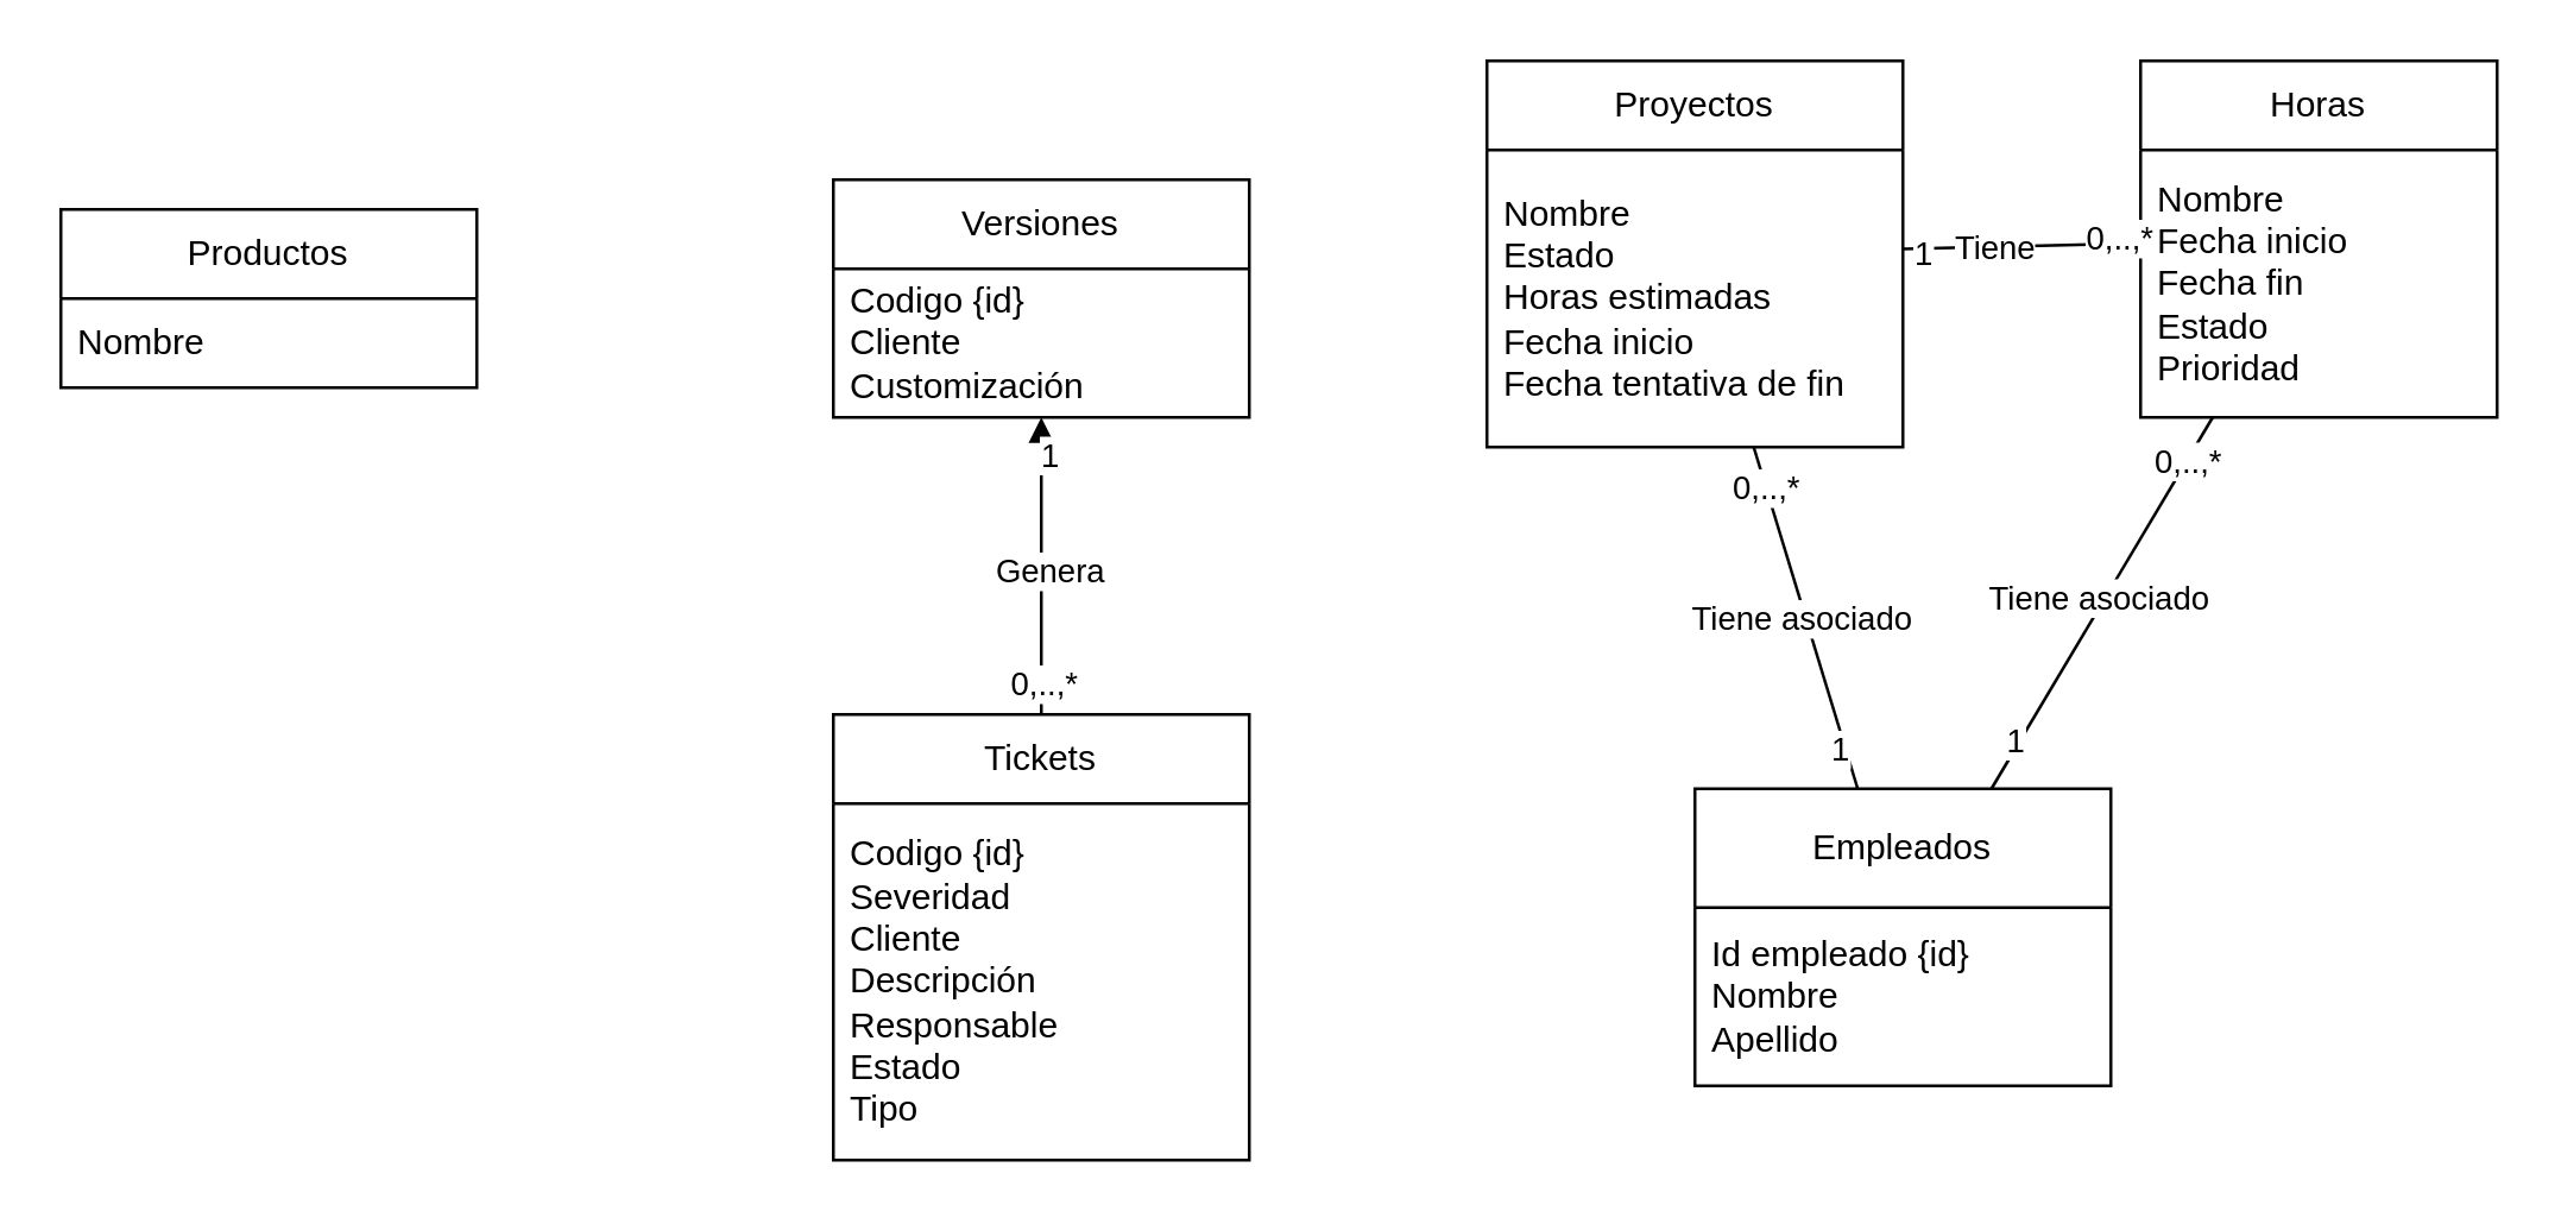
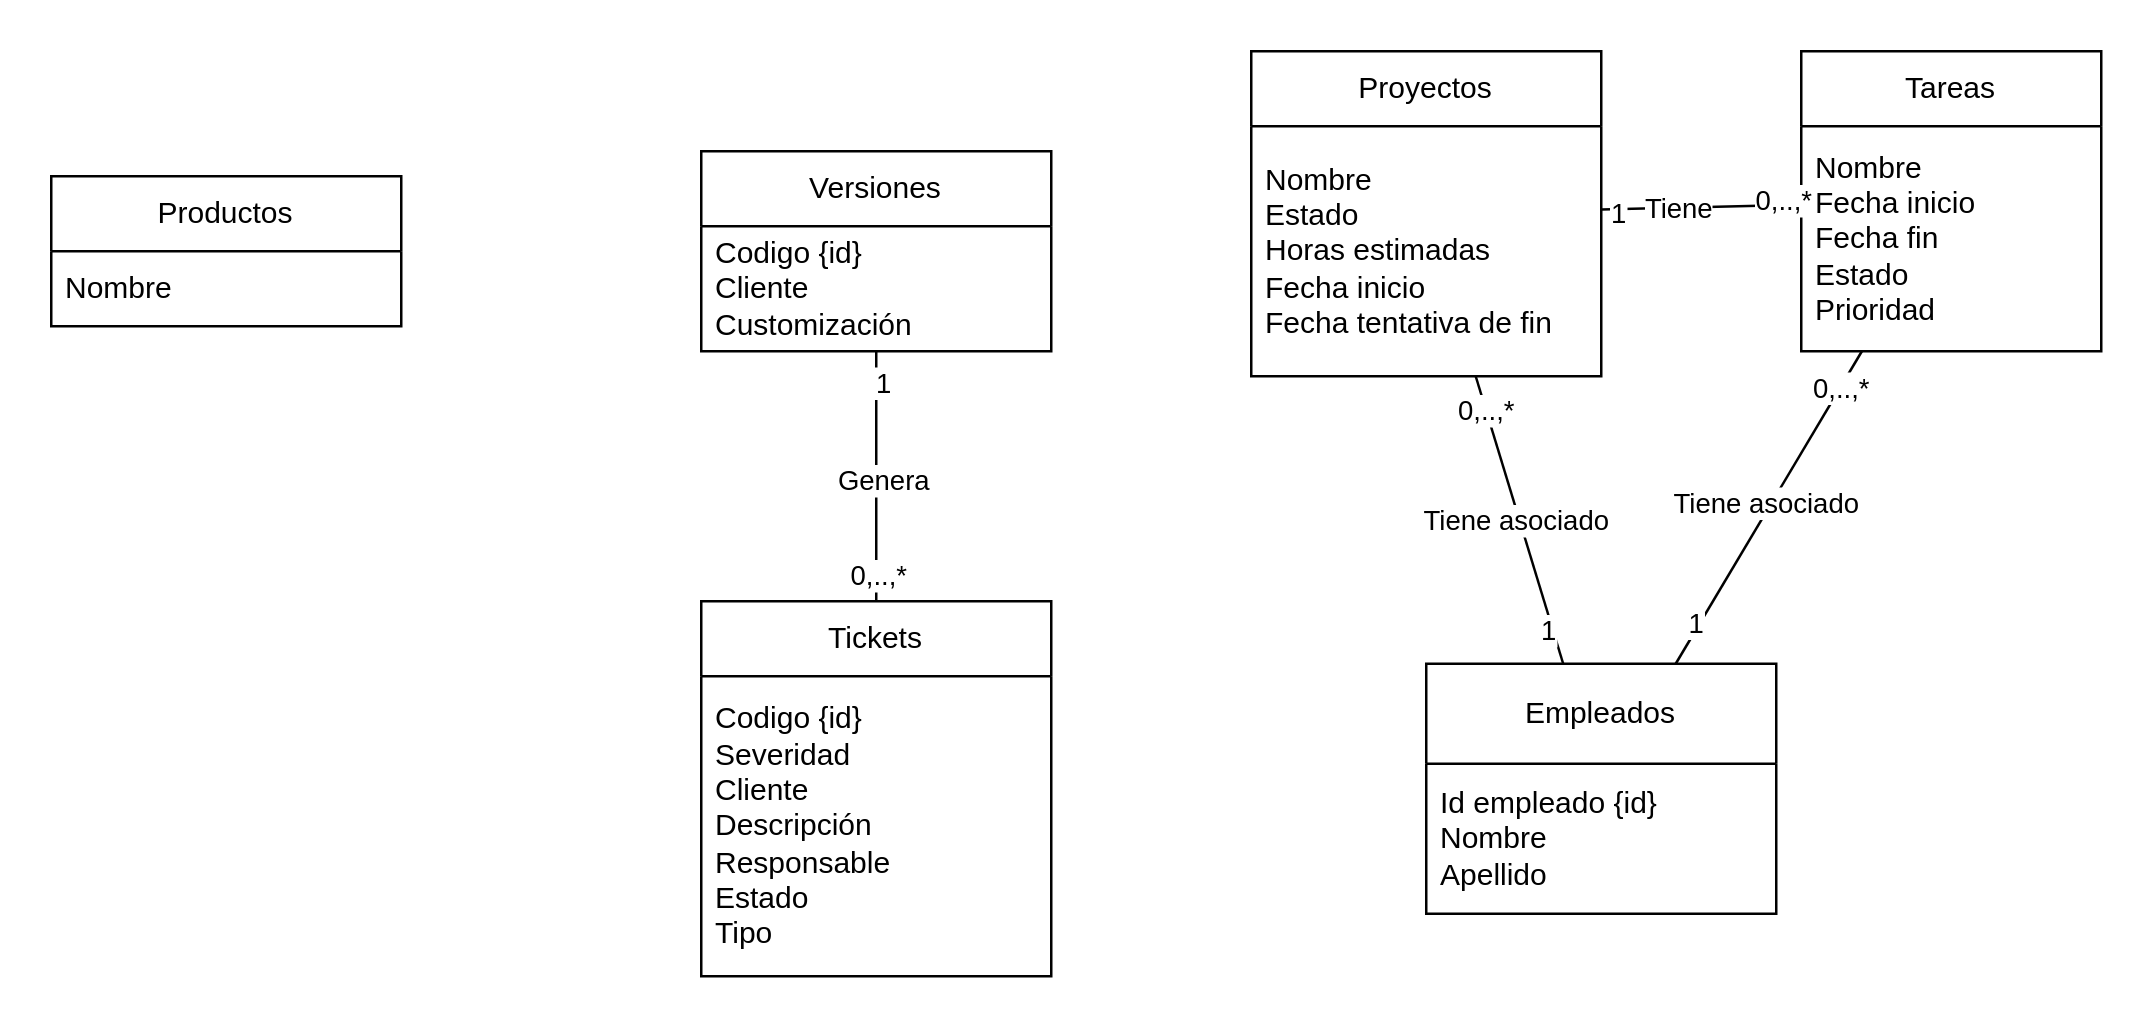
  <mxCell id="0" />
  <mxCell id="1" parent="0" />
  <mxCell id="2" value="Proyectos" style="swimlane;fontStyle=0;childLayout=stackLayout;horizontal=1;startSize=30;horizontalStack=0;resizeParent=1;resizeParentMax=0;resizeLast=0;collapsible=1;marginBottom=0;whiteSpace=wrap;html=1;" vertex="1" parent="1"><mxGeometry x="500" y="20" width="140" height="130" as="geometry" /></mxCell>
  <mxCell id="3" value="&lt;div&gt;Nombre&lt;/div&gt;&lt;div&gt;&lt;span style=&quot;background-color: initial;&quot;&gt;Estado&lt;/span&gt;&lt;br&gt;&lt;/div&gt;&lt;div&gt;Horas estimadas&lt;/div&gt;&lt;div&gt;Fecha inicio&lt;br&gt;&lt;/div&gt;&lt;div&gt;Fecha tentativa de fin&lt;/div&gt;" style="text;strokeColor=none;fillColor=none;align=left;verticalAlign=middle;spacingLeft=4;spacingRight=4;overflow=hidden;points=[[0,0.5],[1,0.5]];portConstraint=eastwest;rotatable=0;whiteSpace=wrap;html=1;" vertex="1" parent="2"><mxGeometry y="30" width="140" height="100" as="geometry" /></mxCell>
- <mxCell id="4" value="Horas" style="swimlane;fontStyle=0;childLayout=stackLayout;horizontal=1;startSize=30;horizontalStack=0;resizeParent=1;resizeParentMax=0;resizeLast=0;collapsible=1;marginBottom=0;whiteSpace=wrap;html=1;" vertex="1" parent="1"><mxGeometry x="720" y="20" width="120" height="120" as="geometry" /></mxCell>
+ <mxCell id="4" value="Tareas" style="swimlane;fontStyle=0;childLayout=stackLayout;horizontal=1;startSize=30;horizontalStack=0;resizeParent=1;resizeParentMax=0;resizeLast=0;collapsible=1;marginBottom=0;whiteSpace=wrap;html=1;" vertex="1" parent="1"><mxGeometry x="720" y="20" width="120" height="120" as="geometry" /></mxCell>
  <mxCell id="5" value="Nombre&lt;div&gt;&lt;span style=&quot;background-color: initial;&quot;&gt;Fecha inicio&lt;/span&gt;&lt;br&gt;&lt;/div&gt;&lt;div&gt;Fecha fin&lt;/div&gt;&lt;div&gt;Estado&lt;/div&gt;&lt;div&gt;Prioridad&lt;/div&gt;" style="text;strokeColor=none;fillColor=none;align=left;verticalAlign=middle;spacingLeft=4;spacingRight=4;overflow=hidden;points=[[0,0.5],[1,0.5]];portConstraint=eastwest;rotatable=0;whiteSpace=wrap;html=1;" vertex="1" parent="4"><mxGeometry y="30" width="120" height="90" as="geometry" /></mxCell>
  <mxCell id="6" value="" style="endArrow=none;html=1;rounded=0;" edge="1" parent="1" source="4" target="2"><mxGeometry width="50" height="50" relative="1" as="geometry"><mxPoint x="734" y="109" as="sourcePoint" /><mxPoint x="662" y="110" as="targetPoint" /></mxGeometry></mxCell>
  <mxCell id="7" value="0,..,*" style="edgeLabel;html=1;align=center;verticalAlign=middle;resizable=0;points=[];" connectable="0" vertex="1" parent="6"><mxGeometry x="-0.814" y="-2" relative="1" as="geometry"><mxPoint as="offset" /></mxGeometry></mxCell>
  <mxCell id="8" value="1" style="edgeLabel;html=1;align=center;verticalAlign=middle;resizable=0;points=[];" connectable="0" vertex="1" parent="6"><mxGeometry x="0.84" y="1" relative="1" as="geometry"><mxPoint as="offset" /></mxGeometry></mxCell>
  <mxCell id="9" value="Tiene" style="edgeLabel;html=1;align=center;verticalAlign=middle;resizable=0;points=[];" connectable="0" vertex="1" parent="6"><mxGeometry x="0.247" relative="1" as="geometry"><mxPoint as="offset" /></mxGeometry></mxCell>
  <mxCell id="10" value="Tickets" style="swimlane;fontStyle=0;childLayout=stackLayout;horizontal=1;startSize=30;horizontalStack=0;resizeParent=1;resizeParentMax=0;resizeLast=0;collapsible=1;marginBottom=0;whiteSpace=wrap;html=1;" vertex="1" parent="1"><mxGeometry x="280" y="240" width="140" height="150" as="geometry" /></mxCell>
  <mxCell id="11" value="Codigo {id}&lt;div&gt;Severidad&lt;/div&gt;&lt;div&gt;Cliente&lt;/div&gt;&lt;div&gt;&lt;span style=&quot;background-color: initial;&quot;&gt;Descripción&lt;/span&gt;&lt;br&gt;&lt;/div&gt;&lt;div&gt;&lt;span style=&quot;background-color: initial;&quot;&gt;Responsable&lt;/span&gt;&lt;br&gt;&lt;/div&gt;&lt;div&gt;Estado&lt;/div&gt;&lt;div&gt;Tipo&lt;/div&gt;" style="text;strokeColor=none;fillColor=none;align=left;verticalAlign=middle;spacingLeft=4;spacingRight=4;overflow=hidden;points=[[0,0.5],[1,0.5]];portConstraint=eastwest;rotatable=0;whiteSpace=wrap;html=1;" vertex="1" parent="10"><mxGeometry y="30" width="140" height="120" as="geometry" /></mxCell>
  <mxCell id="12" value="Versiones" style="swimlane;fontStyle=0;childLayout=stackLayout;horizontal=1;startSize=30;horizontalStack=0;resizeParent=1;resizeParentMax=0;resizeLast=0;collapsible=1;marginBottom=0;whiteSpace=wrap;html=1;" vertex="1" parent="1"><mxGeometry x="280" y="60" width="140" height="80" as="geometry" /></mxCell>
  <mxCell id="13" value="&lt;div&gt;Codigo {id}&lt;/div&gt;Cliente&lt;div&gt;Customización&lt;/div&gt;" style="text;strokeColor=none;fillColor=none;align=left;verticalAlign=middle;spacingLeft=4;spacingRight=4;overflow=hidden;points=[[0,0.5],[1,0.5]];portConstraint=eastwest;rotatable=0;whiteSpace=wrap;html=1;" vertex="1" parent="12"><mxGeometry y="30" width="140" height="50" as="geometry" /></mxCell>
  <mxCell id="14" value="Productos" style="swimlane;fontStyle=0;childLayout=stackLayout;horizontal=1;startSize=30;horizontalStack=0;resizeParent=1;resizeParentMax=0;resizeLast=0;collapsible=1;marginBottom=0;whiteSpace=wrap;html=1;" vertex="1" parent="1"><mxGeometry y="70" width="140" height="60" as="geometry" x="20" /></mxCell>
  <mxCell id="15" value="Nombre" style="text;strokeColor=none;fillColor=none;align=left;verticalAlign=middle;spacingLeft=4;spacingRight=4;overflow=hidden;points=[[0,0.5],[1,0.5]];portConstraint=eastwest;rotatable=0;whiteSpace=wrap;html=1;" vertex="1" parent="14"><mxGeometry y="30" width="140" height="30" as="geometry" /></mxCell>
- <mxCell id="16" value="" style="endArrow=block;html=1;rounded=0;" edge="1" parent="1" source="10" target="12"><mxGeometry width="50" height="50" relative="1" as="geometry"><mxPoint x="390" y="220" as="sourcePoint" /><mxPoint x="310" y="170" as="targetPoint" /></mxGeometry></mxCell>
+ <mxCell id="16" value="" style="endArrow=none;html=1;rounded=0;" edge="1" parent="1" source="10" target="12"><mxGeometry width="50" height="50" relative="1" as="geometry"><mxPoint x="390" y="220" as="sourcePoint" /><mxPoint x="310" y="170" as="targetPoint" /></mxGeometry></mxCell>
  <mxCell id="17" value="1" style="edgeLabel;html=1;align=center;verticalAlign=middle;resizable=0;points=[];" connectable="0" vertex="1" parent="16"><mxGeometry x="0.765" y="-2" relative="1" as="geometry"><mxPoint as="offset" /></mxGeometry></mxCell>
  <mxCell id="18" value="0,..,*" style="edgeLabel;html=1;align=center;verticalAlign=middle;resizable=0;points=[];" connectable="0" vertex="1" parent="16"><mxGeometry x="-0.771" relative="1" as="geometry"><mxPoint as="offset" /></mxGeometry></mxCell>
  <mxCell id="19" value="Genera" style="edgeLabel;html=1;align=center;verticalAlign=middle;resizable=0;points=[];" connectable="0" vertex="1" parent="16"><mxGeometry x="-0.016" y="-2" relative="1" as="geometry"><mxPoint as="offset" /></mxGeometry></mxCell>
  <mxCell id="20" value="&lt;span style=&quot;text-wrap: nowrap;&quot;&gt;Empleados&lt;/span&gt;" style="swimlane;fontStyle=0;childLayout=stackLayout;horizontal=1;startSize=40;horizontalStack=0;resizeParent=1;resizeParentMax=0;resizeLast=0;collapsible=1;marginBottom=0;whiteSpace=wrap;html=1;" vertex="1" parent="1"><mxGeometry x="570" y="265" width="140" height="100" as="geometry" /></mxCell>
  <mxCell id="21" value="&lt;div&gt;Id empleado {id}&lt;/div&gt;&lt;div&gt;&lt;span style=&quot;background-color: initial;&quot;&gt;Nombre&lt;/span&gt;&lt;br&gt;&lt;/div&gt;&lt;div&gt;Apellido&lt;/div&gt;" style="text;strokeColor=none;fillColor=none;align=left;verticalAlign=middle;spacingLeft=4;spacingRight=4;overflow=hidden;points=[[0,0.5],[1,0.5]];portConstraint=eastwest;rotatable=0;whiteSpace=wrap;html=1;" vertex="1" parent="20"><mxGeometry y="40" width="140" height="60" as="geometry" /></mxCell>
  <mxCell id="22" value="" style="endArrow=none;html=1;rounded=0;" edge="1" parent="1" source="4" target="20"><mxGeometry width="50" height="50" relative="1" as="geometry"><mxPoint x="510" y="229" as="sourcePoint" /><mxPoint x="750" y="220" as="targetPoint" /></mxGeometry></mxCell>
  <mxCell id="23" value="1" style="edgeLabel;html=1;align=center;verticalAlign=middle;resizable=0;points=[];" connectable="0" vertex="1" parent="22"><mxGeometry x="0.765" y="-2" relative="1" as="geometry"><mxPoint as="offset" /></mxGeometry></mxCell>
  <mxCell id="24" value="0,..,*" style="edgeLabel;html=1;align=center;verticalAlign=middle;resizable=0;points=[];" connectable="0" vertex="1" parent="22"><mxGeometry x="-0.771" relative="1" as="geometry"><mxPoint as="offset" /></mxGeometry></mxCell>
  <mxCell id="25" value="Tiene asociado" style="edgeLabel;html=1;align=center;verticalAlign=middle;resizable=0;points=[];" connectable="0" vertex="1" parent="22"><mxGeometry x="-0.016" y="-2" relative="1" as="geometry"><mxPoint as="offset" /></mxGeometry></mxCell>
  <mxCell id="26" value="" style="endArrow=none;html=1;rounded=0;" edge="1" parent="1" source="2" target="20"><mxGeometry width="50" height="50" relative="1" as="geometry"><mxPoint x="430" y="325" as="sourcePoint" /><mxPoint x="717" y="325" as="targetPoint" /></mxGeometry></mxCell>
  <mxCell id="27" value="1" style="edgeLabel;html=1;align=center;verticalAlign=middle;resizable=0;points=[];" connectable="0" vertex="1" parent="26"><mxGeometry x="0.765" y="-2" relative="1" as="geometry"><mxPoint as="offset" /></mxGeometry></mxCell>
  <mxCell id="28" value="0,..,*" style="edgeLabel;html=1;align=center;verticalAlign=middle;resizable=0;points=[];" connectable="0" vertex="1" parent="26"><mxGeometry x="-0.771" relative="1" as="geometry"><mxPoint as="offset" /></mxGeometry></mxCell>
  <mxCell id="29" value="Tiene asociado" style="edgeLabel;html=1;align=center;verticalAlign=middle;resizable=0;points=[];" connectable="0" vertex="1" parent="26"><mxGeometry x="-0.016" y="-2" relative="1" as="geometry"><mxPoint as="offset" /></mxGeometry></mxCell>
